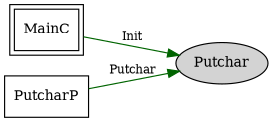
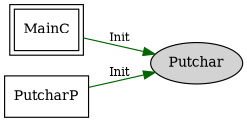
  digraph {
    rankdir=LR
    node [fontsize=12 shape=box]
    edge [color=darkgreen fontsize=10]
    MainC [peripheries=2]
    n2 [label=Putchar shape=ellipse style=filled]
    PutcharP
    MainC -> n2 [label=Init]
-   PutcharP -> n2 [label=Putchar]
+   PutcharP -> n2 [label=Init]
  }
